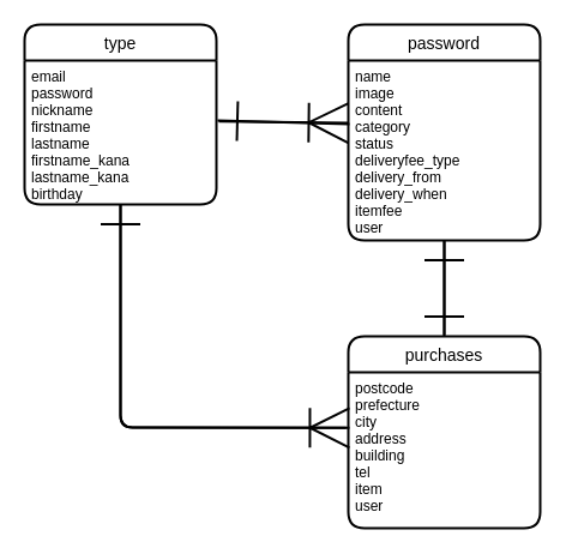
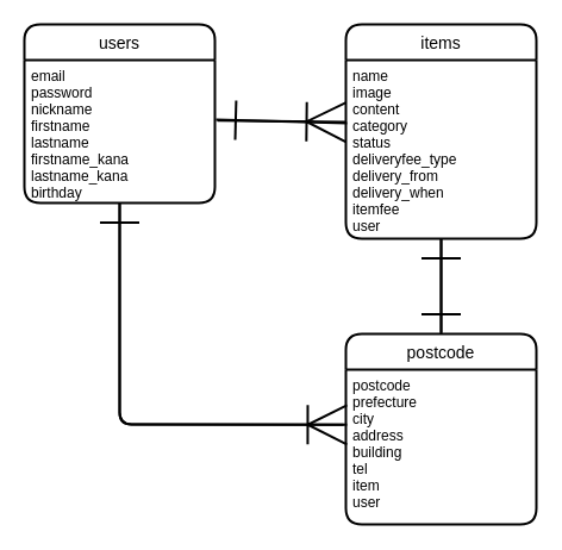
  <mxCell id="0" />
  <mxCell id="1" parent="0" />
  <mxCell id="2" style="edgeStyle=none;html=1;entryX=0.5;entryY=1;entryDx=0;entryDy=0;endArrow=ERone;endFill=0;sourcePerimeterSpacing=1;targetPerimeterSpacing=1;strokeColor=default;exitX=-0.012;exitY=0.356;exitDx=0;exitDy=0;exitPerimeter=0;endSize=30;strokeWidth=2;" parent="1" source="11" target="7" edge="1"><mxGeometry relative="1" as="geometry"><mxPoint x="290" y="340" as="sourcePoint" /><Array as="points"><mxPoint x="100" y="356" /></Array></mxGeometry></mxCell>
  <mxCell id="3" style="edgeStyle=none;html=1;exitX=0.006;exitY=0.353;exitDx=0;exitDy=0;endArrow=ERone;endFill=0;sourcePerimeterSpacing=1;targetPerimeterSpacing=1;strokeColor=default;endSize=30;startSize=20;strokeWidth=2;exitPerimeter=0;entryX=1.006;entryY=0.417;entryDx=0;entryDy=0;entryPerimeter=0;" parent="1" source="9" target="7" edge="1"><mxGeometry relative="1" as="geometry"><Array as="points" /></mxGeometry></mxCell>
  <mxCell id="4" style="edgeStyle=none;html=1;endArrow=ERone;endFill=0;sourcePerimeterSpacing=1;targetPerimeterSpacing=3;strokeColor=default;entryX=0.5;entryY=1;entryDx=0;entryDy=0;endSize=30;strokeWidth=2;" parent="1" source="10" target="9" edge="1"><mxGeometry relative="1" as="geometry"><mxPoint x="370" y="270" as="targetPoint" /></mxGeometry></mxCell>
  <mxCell id="5" style="edgeStyle=none;html=1;exitX=0.5;exitY=1;exitDx=0;exitDy=0;entryX=0.5;entryY=0;entryDx=0;entryDy=0;endArrow=ERone;endFill=0;sourcePerimeterSpacing=1;targetPerimeterSpacing=1;strokeColor=default;strokeWidth=2;endSize=30;startSize=6;jumpSize=13;" parent="1" source="9" target="10" edge="1"><mxGeometry relative="1" as="geometry" /></mxCell>
- <mxCell id="6" value="type" style="swimlane;childLayout=stackLayout;horizontal=1;startSize=30;horizontalStack=0;rounded=1;fontSize=14;fontStyle=0;strokeWidth=2;resizeParent=0;resizeLast=1;shadow=0;dashed=0;align=center;" parent="1" vertex="1"><mxGeometry x="20" y="20" width="160" height="150" as="geometry" /></mxCell>
+ <mxCell id="6" value="users" style="swimlane;childLayout=stackLayout;horizontal=1;startSize=30;horizontalStack=0;rounded=1;fontSize=14;fontStyle=0;strokeWidth=2;resizeParent=0;resizeLast=1;shadow=0;dashed=0;align=center;" parent="1" vertex="1"><mxGeometry x="20" y="20" width="160" height="150" as="geometry" /></mxCell>
  <mxCell id="7" value="email&#10;password&#10;nickname&#10;firstname&#10;lastname&#10;firstname_kana&#10;lastname_kana&#10;birthday&#10;" style="align=left;strokeColor=none;fillColor=none;spacingLeft=4;fontSize=12;verticalAlign=top;resizable=0;rotatable=0;part=1;" parent="6" vertex="1"><mxGeometry y="30" width="160" height="120" as="geometry" /></mxCell>
- <mxCell id="8" value="password" style="swimlane;childLayout=stackLayout;horizontal=1;startSize=30;horizontalStack=0;rounded=1;fontSize=14;fontStyle=0;strokeWidth=2;resizeParent=0;resizeLast=1;shadow=0;dashed=0;align=center;" parent="1" vertex="1"><mxGeometry x="290" y="20" width="160" height="180" as="geometry" /></mxCell>
+ <mxCell id="8" value="items" style="swimlane;childLayout=stackLayout;horizontal=1;startSize=30;horizontalStack=0;rounded=1;fontSize=14;fontStyle=0;strokeWidth=2;resizeParent=0;resizeLast=1;shadow=0;dashed=0;align=center;" parent="1" vertex="1"><mxGeometry x="290" y="20" width="160" height="180" as="geometry" /></mxCell>
  <mxCell id="9" value="name&#10;image&#10;content&#10;category&#10;status&#10;deliveryfee_type&#10;delivery_from&#10;delivery_when&#10;itemfee&#10;user&#10;" style="align=left;strokeColor=none;fillColor=none;spacingLeft=4;fontSize=12;verticalAlign=top;resizable=0;rotatable=0;part=1;" parent="8" vertex="1"><mxGeometry y="30" width="160" height="150" as="geometry" /></mxCell>
- <mxCell id="10" value="purchases" style="swimlane;childLayout=stackLayout;horizontal=1;startSize=30;horizontalStack=0;rounded=1;fontSize=14;fontStyle=0;strokeWidth=2;resizeParent=0;resizeLast=1;shadow=0;dashed=0;align=center;" parent="1" vertex="1"><mxGeometry x="290" y="280" width="160" height="160" as="geometry" /></mxCell>
+ <mxCell id="10" value="postcode" style="swimlane;childLayout=stackLayout;horizontal=1;startSize=30;horizontalStack=0;rounded=1;fontSize=14;fontStyle=0;strokeWidth=2;resizeParent=0;resizeLast=1;shadow=0;dashed=0;align=center;" parent="1" vertex="1"><mxGeometry x="290" y="280" width="160" height="160" as="geometry" /></mxCell>
  <mxCell id="11" value="postcode&#10;prefecture&#10;city&#10;address&#10;building&#10;tel&#10;item&#10;user" style="align=left;strokeColor=none;fillColor=none;spacingLeft=4;fontSize=12;verticalAlign=top;resizable=0;rotatable=0;part=1;" parent="10" vertex="1"><mxGeometry y="30" width="160" height="130" as="geometry" /></mxCell>
  <mxCell id="12" style="edgeStyle=none;html=1;exitX=1.013;exitY=0.423;exitDx=0;exitDy=0;entryX=0;entryY=0.347;entryDx=0;entryDy=0;endArrow=ERoneToMany;endFill=0;strokeColor=default;sourcePerimeterSpacing=1;targetPerimeterSpacing=1;endSize=30;strokeWidth=2;exitPerimeter=0;entryPerimeter=0;" parent="1" source="7" target="9" edge="1"><mxGeometry relative="1" as="geometry" /></mxCell>
  <mxCell id="13" style="edgeStyle=none;html=1;exitX=0.5;exitY=1;exitDx=0;exitDy=0;entryX=0.006;entryY=0.356;entryDx=0;entryDy=0;entryPerimeter=0;endArrow=ERoneToMany;endFill=0;sourcePerimeterSpacing=1;targetPerimeterSpacing=1;strokeColor=default;endSize=30;strokeWidth=2;" parent="1" source="7" target="11" edge="1"><mxGeometry relative="1" as="geometry"><Array as="points"><mxPoint x="100" y="356" /></Array></mxGeometry></mxCell>
